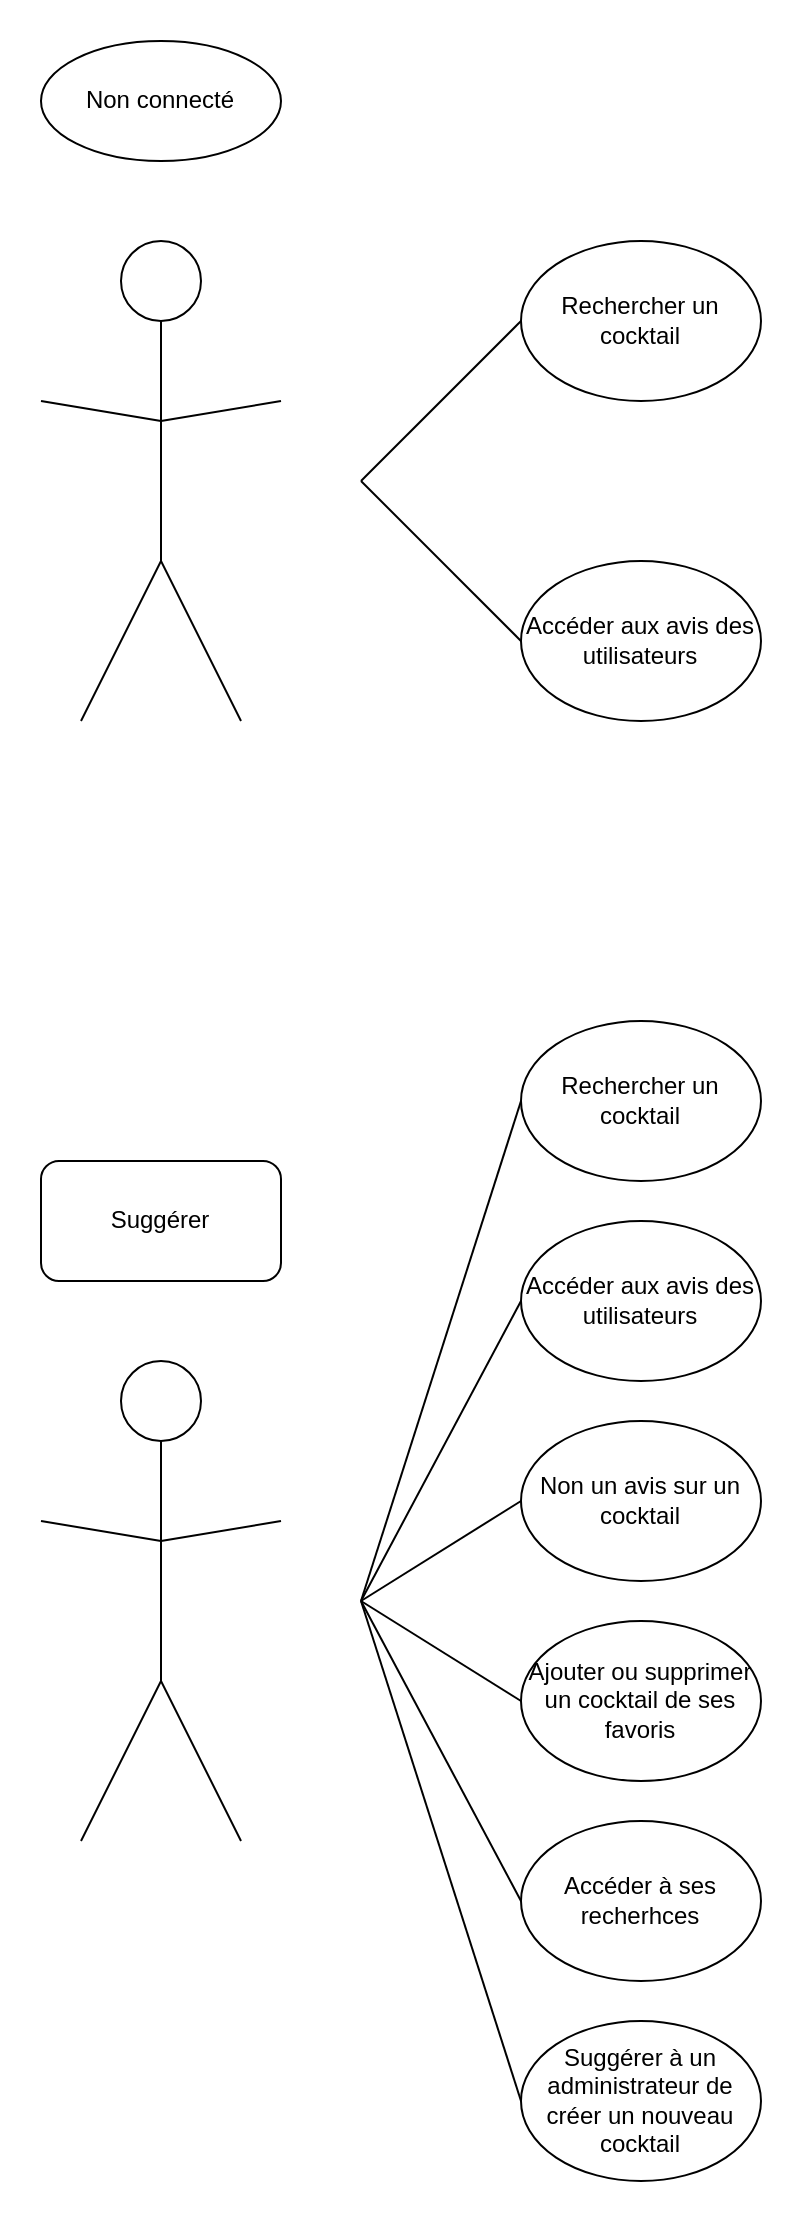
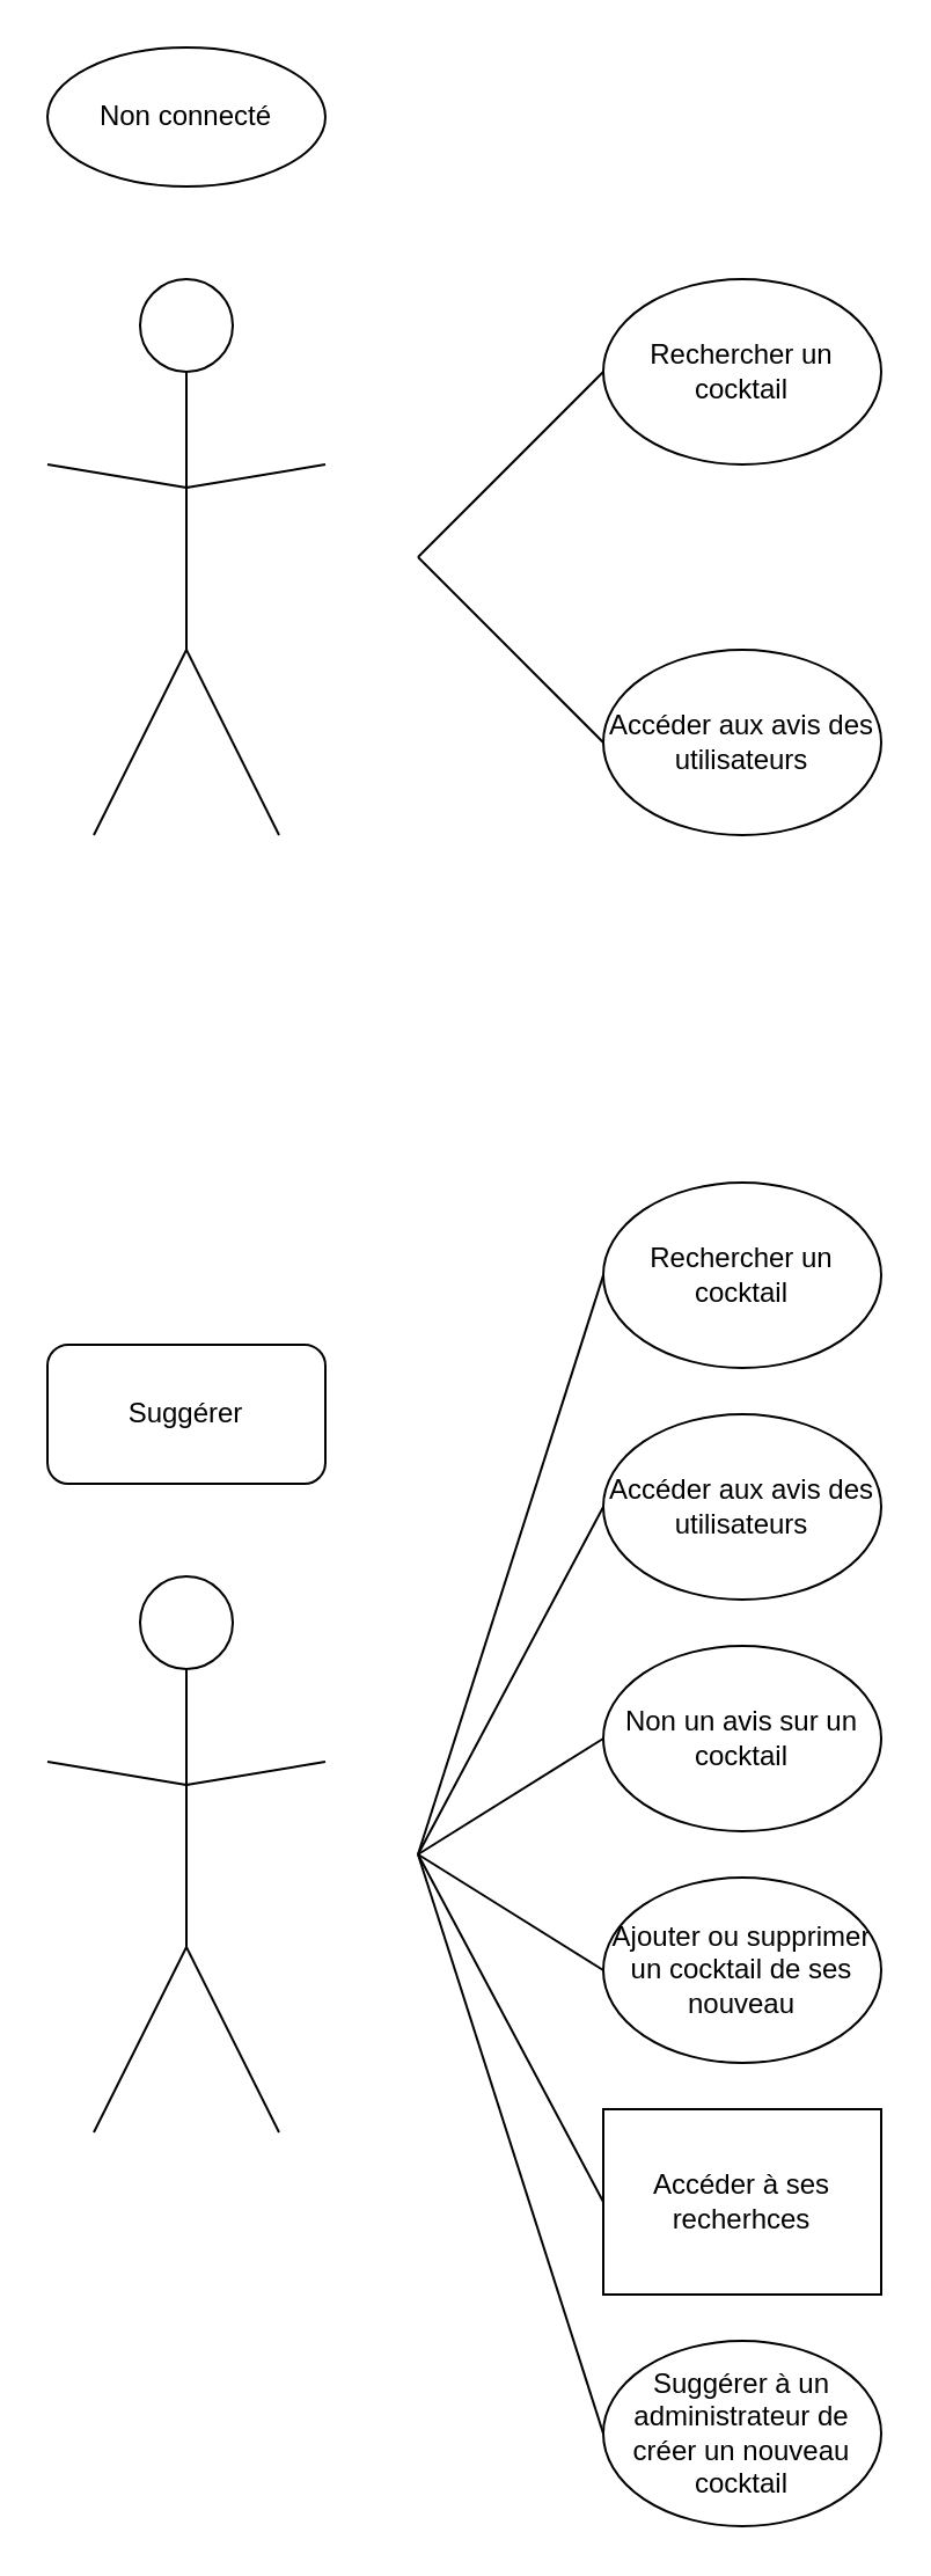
  <mxCell id="0" />
  <mxCell id="1" parent="0" />
  <mxCell id="2" value="" style="ellipse;whiteSpace=wrap;html=1;" vertex="1" parent="1"><mxGeometry x="60" y="120" width="40" height="40" as="geometry" /></mxCell>
  <mxCell id="3" value="" style="endArrow=none;html=1;entryX=0.5;entryY=1;entryDx=0;entryDy=0;" edge="1" parent="1" target="2"><mxGeometry width="50" height="50" relative="1" as="geometry"><mxPoint x="80" y="280" as="sourcePoint" /><mxPoint x="240" y="240" as="targetPoint" /><Array as="points" /></mxGeometry></mxCell>
  <mxCell id="4" value="" style="endArrow=none;html=1;" edge="1" parent="1"><mxGeometry width="50" height="50" relative="1" as="geometry"><mxPoint x="40" y="360" as="sourcePoint" /><mxPoint x="80" y="280" as="targetPoint" /></mxGeometry></mxCell>
  <mxCell id="5" value="" style="endArrow=none;html=1;" edge="1" parent="1"><mxGeometry width="50" height="50" relative="1" as="geometry"><mxPoint x="80" y="280" as="sourcePoint" /><mxPoint x="120" y="360" as="targetPoint" /></mxGeometry></mxCell>
  <mxCell id="6" value="" style="endArrow=none;html=1;" edge="1" parent="1"><mxGeometry width="50" height="50" relative="1" as="geometry"><mxPoint x="80" y="210" as="sourcePoint" /><mxPoint x="140" y="200" as="targetPoint" /></mxGeometry></mxCell>
  <mxCell id="7" value="" style="endArrow=none;html=1;" edge="1" parent="1"><mxGeometry width="50" height="50" relative="1" as="geometry"><mxPoint x="80" y="210" as="sourcePoint" /><mxPoint x="20" y="200" as="targetPoint" /></mxGeometry></mxCell>
  <mxCell id="8" value="Rechercher un cocktail" style="ellipse;whiteSpace=wrap;html=1;" vertex="1" parent="1"><mxGeometry x="260" y="120" width="120" height="80" as="geometry" /></mxCell>
  <mxCell id="9" value="Accéder aux avis des utilisateurs" style="ellipse;whiteSpace=wrap;html=1;" vertex="1" parent="1"><mxGeometry x="260" y="280" width="120" height="80" as="geometry" /></mxCell>
  <mxCell id="10" value="" style="endArrow=none;html=1;entryX=0;entryY=0.5;entryDx=0;entryDy=0;" edge="1" parent="1" target="8"><mxGeometry width="50" height="50" relative="1" as="geometry"><mxPoint x="180" y="240" as="sourcePoint" /><mxPoint x="240" y="230" as="targetPoint" /></mxGeometry></mxCell>
  <mxCell id="11" value="" style="endArrow=none;html=1;entryX=0;entryY=0.5;entryDx=0;entryDy=0;" edge="1" parent="1" target="9"><mxGeometry width="50" height="50" relative="1" as="geometry"><mxPoint x="180" y="240" as="sourcePoint" /><mxPoint x="270" y="170" as="targetPoint" /></mxGeometry></mxCell>
  <mxCell id="12" value="Non connecté" style="ellipse;whiteSpace=wrap;html=1;" vertex="1" parent="1"><mxGeometry x="20" y="20" width="120" height="60" as="geometry" /></mxCell>
  <mxCell id="13" value="" style="ellipse;whiteSpace=wrap;html=1;" vertex="1" parent="1"><mxGeometry x="60" y="680" width="40" height="40" as="geometry" /></mxCell>
  <mxCell id="14" value="" style="endArrow=none;html=1;entryX=0.5;entryY=1;entryDx=0;entryDy=0;" edge="1" parent="1" target="13"><mxGeometry width="50" height="50" relative="1" as="geometry"><mxPoint x="80" y="840" as="sourcePoint" /><mxPoint x="240" y="800" as="targetPoint" /><Array as="points" /></mxGeometry></mxCell>
  <mxCell id="15" value="" style="endArrow=none;html=1;" edge="1" parent="1"><mxGeometry width="50" height="50" relative="1" as="geometry"><mxPoint x="40" y="920" as="sourcePoint" /><mxPoint x="80" y="840" as="targetPoint" /></mxGeometry></mxCell>
  <mxCell id="16" value="" style="endArrow=none;html=1;" edge="1" parent="1"><mxGeometry width="50" height="50" relative="1" as="geometry"><mxPoint x="80" y="840" as="sourcePoint" /><mxPoint x="120" y="920" as="targetPoint" /></mxGeometry></mxCell>
  <mxCell id="17" value="" style="endArrow=none;html=1;" edge="1" parent="1"><mxGeometry width="50" height="50" relative="1" as="geometry"><mxPoint x="80" y="770" as="sourcePoint" /><mxPoint x="140" y="760" as="targetPoint" /></mxGeometry></mxCell>
  <mxCell id="18" value="" style="endArrow=none;html=1;" edge="1" parent="1"><mxGeometry width="50" height="50" relative="1" as="geometry"><mxPoint x="80" y="770" as="sourcePoint" /><mxPoint x="20" y="760" as="targetPoint" /></mxGeometry></mxCell>
  <mxCell id="19" value="Rechercher un cocktail" style="ellipse;whiteSpace=wrap;html=1;" vertex="1" parent="1"><mxGeometry x="260" y="510" width="120" height="80" as="geometry" /></mxCell>
  <mxCell id="20" value="Accéder aux avis des utilisateurs" style="ellipse;whiteSpace=wrap;html=1;" vertex="1" parent="1"><mxGeometry x="260" y="610" width="120" height="80" as="geometry" /></mxCell>
  <mxCell id="21" value="" style="endArrow=none;html=1;entryX=0;entryY=0.5;entryDx=0;entryDy=0;" edge="1" parent="1" target="19"><mxGeometry width="50" height="50" relative="1" as="geometry"><mxPoint x="180" y="800" as="sourcePoint" /><mxPoint x="240" y="790" as="targetPoint" /></mxGeometry></mxCell>
  <mxCell id="22" value="" style="endArrow=none;html=1;entryX=0;entryY=0.5;entryDx=0;entryDy=0;" edge="1" parent="1" target="20"><mxGeometry width="50" height="50" relative="1" as="geometry"><mxPoint x="180" y="800" as="sourcePoint" /><mxPoint x="270" y="730" as="targetPoint" /></mxGeometry></mxCell>
  <mxCell id="23" value="Suggérer" style="rounded=1;whiteSpace=wrap;html=1;" vertex="1" parent="1"><mxGeometry x="20" y="580" width="120" height="60" as="geometry" /></mxCell>
  <mxCell id="24" value="Non un avis sur un cocktail" style="ellipse;whiteSpace=wrap;html=1;" vertex="1" parent="1"><mxGeometry x="260" y="710" width="120" height="80" as="geometry" /></mxCell>
- <mxCell id="25" value="Ajouter ou supprimer un cocktail de ses favoris" style="ellipse;whiteSpace=wrap;html=1;" vertex="1" parent="1"><mxGeometry x="260" y="810" width="120" height="80" as="geometry" /></mxCell>
- <mxCell id="26" value="Accéder à ses recherhces" style="ellipse;whiteSpace=wrap;html=1;" vertex="1" parent="1"><mxGeometry x="260" y="910" width="120" height="80" as="geometry" /></mxCell>
+ <mxCell id="25" value="Ajouter ou supprimer un cocktail de ses nouveau" style="ellipse;whiteSpace=wrap;html=1;" vertex="1" parent="1"><mxGeometry x="260" y="810" width="120" height="80" as="geometry" /></mxCell>
+ <mxCell id="26" value="Accéder à ses recherhces" style="whiteSpace=wrap;html=1;rounded=0;" vertex="1" parent="1"><mxGeometry x="260" y="910" width="120" height="80" as="geometry" /></mxCell>
  <mxCell id="27" value="Suggérer à un administrateur de créer un nouveau cocktail" style="ellipse;whiteSpace=wrap;html=1;" vertex="1" parent="1"><mxGeometry x="260" y="1010" width="120" height="80" as="geometry" /></mxCell>
  <mxCell id="28" value="" style="endArrow=none;html=1;entryX=0;entryY=0.5;entryDx=0;entryDy=0;" edge="1" parent="1" target="24"><mxGeometry width="50" height="50" relative="1" as="geometry"><mxPoint x="180" y="800" as="sourcePoint" /><mxPoint x="270" y="610" as="targetPoint" /></mxGeometry></mxCell>
  <mxCell id="29" value="" style="endArrow=none;html=1;entryX=0;entryY=0.5;entryDx=0;entryDy=0;" edge="1" parent="1" target="25"><mxGeometry width="50" height="50" relative="1" as="geometry"><mxPoint x="180" y="800" as="sourcePoint" /><mxPoint x="270" y="710" as="targetPoint" /></mxGeometry></mxCell>
  <mxCell id="30" value="" style="endArrow=none;html=1;entryX=0;entryY=0.5;entryDx=0;entryDy=0;" edge="1" parent="1" target="26"><mxGeometry width="50" height="50" relative="1" as="geometry"><mxPoint x="180" y="800" as="sourcePoint" /><mxPoint x="270" y="810" as="targetPoint" /></mxGeometry></mxCell>
  <mxCell id="31" value="" style="endArrow=none;html=1;entryX=0;entryY=0.5;entryDx=0;entryDy=0;" edge="1" parent="1" target="27"><mxGeometry width="50" height="50" relative="1" as="geometry"><mxPoint x="180" y="800" as="sourcePoint" /><mxPoint x="270" y="910" as="targetPoint" /></mxGeometry></mxCell>
